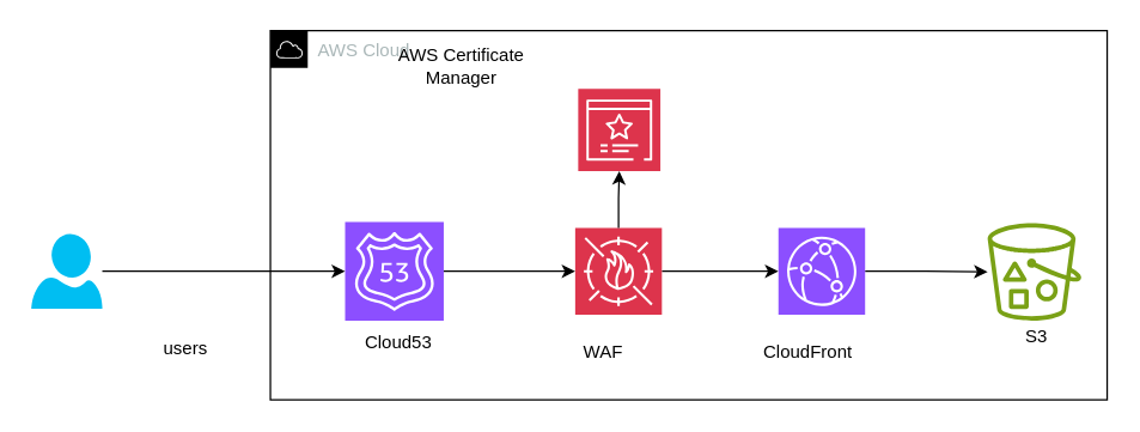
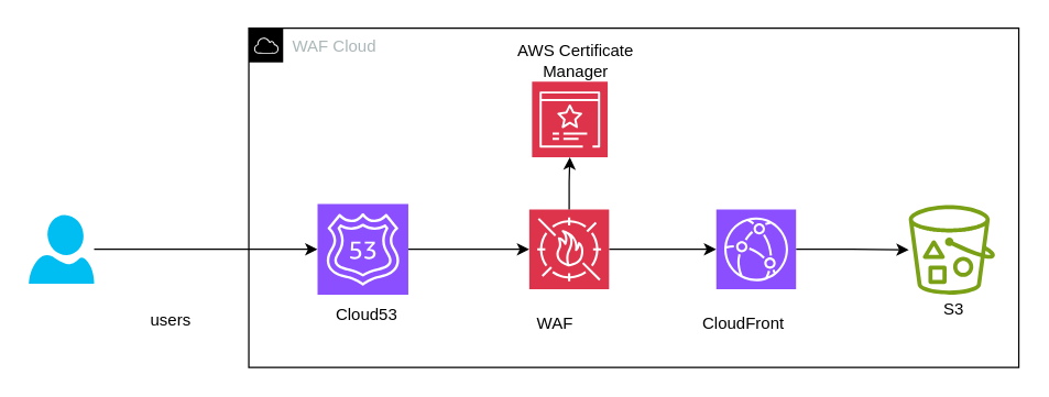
  <mxCell id="0" />
  <mxCell id="1" parent="0" />
- <mxCell id="2" value="AWS Cloud" style="sketch=0;outlineConnect=0;gradientColor=none;html=1;whiteSpace=wrap;fontSize=12;fontStyle=0;shape=mxgraph.aws4.group;grIcon=mxgraph.aws4.group_aws_cloud;strokeColor=default;fillColor=none;verticalAlign=top;align=left;spacingLeft=30;fontColor=#AAB7B8;dashed=0;" vertex="1" parent="1"><mxGeometry x="180" y="20" width="560" height="247" as="geometry" /></mxCell>
+ <mxCell id="2" value="WAF Cloud" style="sketch=0;outlineConnect=0;gradientColor=none;html=1;whiteSpace=wrap;fontSize=12;fontStyle=0;shape=mxgraph.aws4.group;grIcon=mxgraph.aws4.group_aws_cloud;strokeColor=default;fillColor=none;verticalAlign=top;align=left;spacingLeft=30;fontColor=#AAB7B8;dashed=0;" vertex="1" parent="1"><mxGeometry x="180" y="20" width="560" height="247" as="geometry" /></mxCell>
  <mxCell id="3" value="" style="verticalLabelPosition=bottom;html=1;verticalAlign=top;align=center;strokeColor=none;fillColor=#00BEF2;shape=mxgraph.azure.user;" vertex="1" parent="1"><mxGeometry x="20" y="156" width="47.5" height="50" as="geometry" /></mxCell>
  <mxCell id="4" value="users" style="text;html=1;align=center;verticalAlign=middle;resizable=0;points=[];autosize=1;strokeColor=none;fillColor=none;" vertex="1" parent="1"><mxGeometry x="97.5" y="218" width="50" height="30" as="geometry" /></mxCell>
  <mxCell id="5" value="" style="sketch=0;points=[[0,0,0],[0.25,0,0],[0.5,0,0],[0.75,0,0],[1,0,0],[0,1,0],[0.25,1,0],[0.5,1,0],[0.75,1,0],[1,1,0],[0,0.25,0],[0,0.5,0],[0,0.75,0],[1,0.25,0],[1,0.5,0],[1,0.75,0]];outlineConnect=0;fontColor=#232F3E;fillColor=#8C4FFF;strokeColor=#ffffff;dashed=0;verticalLabelPosition=bottom;verticalAlign=top;align=center;html=1;fontSize=12;fontStyle=0;aspect=fixed;shape=mxgraph.aws4.resourceIcon;resIcon=mxgraph.aws4.route_53;" vertex="1" parent="1"><mxGeometry x="230" y="148" width="66" height="66" as="geometry" /></mxCell>
  <mxCell id="6" style="edgeStyle=orthogonalEdgeStyle;rounded=0;orthogonalLoop=1;jettySize=auto;html=1;entryX=0;entryY=0.5;entryDx=0;entryDy=0;entryPerimeter=0;" edge="1" parent="1" source="3" target="5"><mxGeometry relative="1" as="geometry" /></mxCell>
  <mxCell id="7" value="Cloud53" style="text;html=1;strokeColor=none;fillColor=none;align=center;verticalAlign=middle;whiteSpace=wrap;rounded=0;" vertex="1" parent="1"><mxGeometry x="236" y="214" width="60" height="30" as="geometry" /></mxCell>
  <mxCell id="8" style="edgeStyle=orthogonalEdgeStyle;rounded=0;orthogonalLoop=1;jettySize=auto;html=1;" edge="1" parent="1" source="9" target="13"><mxGeometry relative="1" as="geometry" /></mxCell>
  <mxCell id="9" value="" style="sketch=0;points=[[0,0,0],[0.25,0,0],[0.5,0,0],[0.75,0,0],[1,0,0],[0,1,0],[0.25,1,0],[0.5,1,0],[0.75,1,0],[1,1,0],[0,0.25,0],[0,0.5,0],[0,0.75,0],[1,0.25,0],[1,0.5,0],[1,0.75,0]];outlineConnect=0;fontColor=#232F3E;fillColor=#DD344C;strokeColor=#ffffff;dashed=0;verticalLabelPosition=bottom;verticalAlign=top;align=center;html=1;fontSize=12;fontStyle=0;aspect=fixed;shape=mxgraph.aws4.resourceIcon;resIcon=mxgraph.aws4.waf;" vertex="1" parent="1"><mxGeometry x="384" y="152" width="58" height="58" as="geometry" /></mxCell>
  <mxCell id="10" style="edgeStyle=orthogonalEdgeStyle;rounded=0;orthogonalLoop=1;jettySize=auto;html=1;entryX=0;entryY=0.5;entryDx=0;entryDy=0;entryPerimeter=0;" edge="1" parent="1" source="5" target="9"><mxGeometry relative="1" as="geometry" /></mxCell>
  <mxCell id="11" value="WAF" style="text;html=1;strokeColor=none;fillColor=none;align=center;verticalAlign=middle;whiteSpace=wrap;rounded=0;" vertex="1" parent="1"><mxGeometry x="373" y="220" width="60" height="30" as="geometry" /></mxCell>
  <mxCell id="12" style="edgeStyle=orthogonalEdgeStyle;rounded=0;orthogonalLoop=1;jettySize=auto;html=1;" edge="1" parent="1" source="13" target="15"><mxGeometry relative="1" as="geometry" /></mxCell>
  <mxCell id="13" value="" style="sketch=0;points=[[0,0,0],[0.25,0,0],[0.5,0,0],[0.75,0,0],[1,0,0],[0,1,0],[0.25,1,0],[0.5,1,0],[0.75,1,0],[1,1,0],[0,0.25,0],[0,0.5,0],[0,0.75,0],[1,0.25,0],[1,0.5,0],[1,0.75,0]];outlineConnect=0;fontColor=#232F3E;fillColor=#8C4FFF;strokeColor=#ffffff;dashed=0;verticalLabelPosition=bottom;verticalAlign=top;align=center;html=1;fontSize=12;fontStyle=0;aspect=fixed;shape=mxgraph.aws4.resourceIcon;resIcon=mxgraph.aws4.cloudfront;" vertex="1" parent="1"><mxGeometry x="520" y="152" width="58" height="58" as="geometry" /></mxCell>
  <mxCell id="14" value="CloudFront" style="text;html=1;strokeColor=none;fillColor=none;align=center;verticalAlign=middle;whiteSpace=wrap;rounded=0;" vertex="1" parent="1"><mxGeometry x="510" y="220" width="60" height="30" as="geometry" /></mxCell>
  <mxCell id="15" value="" style="sketch=0;outlineConnect=0;fontColor=#232F3E;gradientColor=none;fillColor=#7AA116;strokeColor=none;dashed=0;verticalLabelPosition=bottom;verticalAlign=top;align=center;html=1;fontSize=12;fontStyle=0;aspect=fixed;pointerEvents=1;shape=mxgraph.aws4.bucket_with_objects;" vertex="1" parent="1"><mxGeometry x="660" y="148.8" width="62.69" height="65.2" as="geometry" /></mxCell>
  <mxCell id="16" value="S3" style="text;html=1;strokeColor=none;fillColor=none;align=center;verticalAlign=middle;whiteSpace=wrap;rounded=0;" vertex="1" parent="1"><mxGeometry x="662.69" y="210" width="60" height="30" as="geometry" /></mxCell>
  <mxCell id="17" value="" style="sketch=0;points=[[0,0,0],[0.25,0,0],[0.5,0,0],[0.75,0,0],[1,0,0],[0,1,0],[0.25,1,0],[0.5,1,0],[0.75,1,0],[1,1,0],[0,0.25,0],[0,0.5,0],[0,0.75,0],[1,0.25,0],[1,0.5,0],[1,0.75,0]];outlineConnect=0;fontColor=#232F3E;fillColor=#DD344C;strokeColor=#ffffff;dashed=0;verticalLabelPosition=bottom;verticalAlign=top;align=center;html=1;fontSize=12;fontStyle=0;aspect=fixed;shape=mxgraph.aws4.resourceIcon;resIcon=mxgraph.aws4.certificate_manager_3;" vertex="1" parent="1"><mxGeometry x="386" y="59" width="55" height="55" as="geometry" /></mxCell>
- <mxCell id="18" value="AWS Certificate Manager" style="text;html=1;strokeColor=none;fillColor=none;align=center;verticalAlign=middle;whiteSpace=wrap;rounded=0;" vertex="1" parent="1"><mxGeometry x="262" y="29" width="92" height="30" as="geometry" /></mxCell>
+ <mxCell id="18" value="AWS Certificate Manager" style="text;html=1;strokeColor=none;fillColor=none;align=center;verticalAlign=middle;whiteSpace=wrap;rounded=0;" vertex="1" parent="1"><mxGeometry x="372" y="29" width="92" height="30" as="geometry" /></mxCell>
  <mxCell id="19" style="edgeStyle=orthogonalEdgeStyle;rounded=0;orthogonalLoop=1;jettySize=auto;html=1;entryX=0.5;entryY=1;entryDx=0;entryDy=0;entryPerimeter=0;" edge="1" parent="1" source="9" target="17"><mxGeometry relative="1" as="geometry" /></mxCell>
